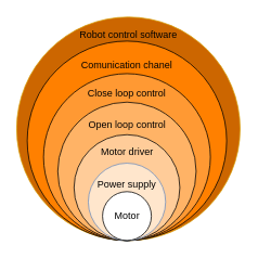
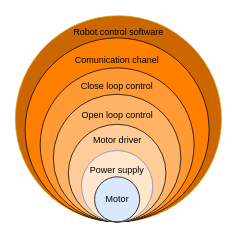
  <mxCell id="0" />
  <mxCell id="1" parent="0" />
  <mxCell id="2" value="Robot control software&lt;br&gt;&lt;div&gt;&lt;br&gt;&lt;/div&gt;&lt;div&gt;&lt;br&gt;&lt;/div&gt;&lt;div&gt;&lt;br&gt;&lt;/div&gt;&lt;div&gt;&lt;br&gt;&lt;/div&gt;&lt;div&gt;&lt;br&gt;&lt;/div&gt;&lt;div&gt;&lt;br&gt;&lt;/div&gt;&lt;div&gt;&lt;br&gt;&lt;/div&gt;&lt;div&gt;&lt;br&gt;&lt;/div&gt;&lt;div&gt;&lt;br&gt;&lt;/div&gt;&lt;div&gt;&lt;br&gt;&lt;/div&gt;&lt;div&gt;&lt;br&gt;&lt;/div&gt;&lt;div&gt;&lt;br&gt;&lt;/div&gt;&lt;div&gt;&lt;br&gt;&lt;/div&gt;&lt;div&gt;&lt;br&gt;&lt;/div&gt;&lt;div&gt;&lt;br&gt;&lt;/div&gt;&lt;div&gt;&lt;br&gt;&lt;/div&gt;" style="ellipse;whiteSpace=wrap;html=1;aspect=fixed;fillColor=#CC6600;strokeColor=#d79b00;" vertex="1" parent="1"><mxGeometry x="20" y="20.5" width="274.5" height="274.5" as="geometry" /></mxCell>
  <mxCell id="3" value="Comunication chanel&lt;br&gt;&lt;div&gt;&lt;br&gt;&lt;/div&gt;&lt;div&gt;&lt;br&gt;&lt;/div&gt;&lt;div&gt;&lt;br&gt;&lt;/div&gt;&lt;div&gt;&lt;br&gt;&lt;/div&gt;&lt;div&gt;&lt;br&gt;&lt;/div&gt;&lt;div&gt;&lt;br&gt;&lt;/div&gt;&lt;div&gt;&lt;br&gt;&lt;/div&gt;&lt;div&gt;&lt;br&gt;&lt;/div&gt;&lt;div&gt;&lt;br&gt;&lt;/div&gt;&lt;div&gt;&lt;br&gt;&lt;/div&gt;&lt;div&gt;&lt;br&gt;&lt;/div&gt;&lt;div&gt;&lt;br&gt;&lt;/div&gt;&lt;div&gt;&lt;br&gt;&lt;/div&gt;" style="ellipse;whiteSpace=wrap;html=1;aspect=fixed;fillColor=#FF8000;" vertex="1" parent="1"><mxGeometry x="33" y="50" width="245" height="245" as="geometry" /></mxCell>
  <mxCell id="4" value="Close&lt;span style=&quot;background-color: initial;&quot;&gt;&amp;nbsp;loop control&lt;/span&gt;&lt;div&gt;&lt;div&gt;&lt;br&gt;&lt;/div&gt;&lt;div&gt;&lt;br&gt;&lt;/div&gt;&lt;div&gt;&lt;br&gt;&lt;/div&gt;&lt;div&gt;&lt;br&gt;&lt;/div&gt;&lt;div&gt;&lt;br&gt;&lt;/div&gt;&lt;div&gt;&lt;br&gt;&lt;/div&gt;&lt;div&gt;&lt;br&gt;&lt;/div&gt;&lt;div&gt;&lt;br&gt;&lt;/div&gt;&lt;div&gt;&lt;br&gt;&lt;/div&gt;&lt;div&gt;&lt;br&gt;&lt;/div&gt;&lt;div&gt;&lt;br&gt;&lt;/div&gt;&lt;/div&gt;" style="ellipse;whiteSpace=wrap;html=1;aspect=fixed;fillColor=#FF9933;" vertex="1" parent="1"><mxGeometry x="53" y="90" width="205" height="205" as="geometry" /></mxCell>
  <mxCell id="5" value="Open loop control&lt;div&gt;&lt;br&gt;&lt;/div&gt;&lt;div&gt;&lt;br&gt;&lt;/div&gt;&lt;div&gt;&lt;br&gt;&lt;/div&gt;&lt;div&gt;&lt;br&gt;&lt;/div&gt;&lt;div&gt;&lt;br&gt;&lt;/div&gt;&lt;div&gt;&lt;br&gt;&lt;/div&gt;&lt;div&gt;&lt;br&gt;&lt;/div&gt;&lt;div&gt;&lt;br&gt;&lt;/div&gt;" style="ellipse;whiteSpace=wrap;html=1;aspect=fixed;fillColor=#FFB366;" vertex="1" parent="1"><mxGeometry x="70.5" y="125" width="170" height="170" as="geometry" /></mxCell>
  <mxCell id="6" value="Motor driver&lt;div&gt;&lt;br&gt;&lt;/div&gt;&lt;div&gt;&lt;br&gt;&lt;/div&gt;&lt;div&gt;&lt;br&gt;&lt;/div&gt;&lt;div&gt;&lt;br&gt;&lt;/div&gt;&lt;div&gt;&lt;br&gt;&lt;/div&gt;&lt;div&gt;&lt;br&gt;&lt;/div&gt;" style="ellipse;whiteSpace=wrap;html=1;aspect=fixed;fillColor=#FFCC99;" vertex="1" parent="1"><mxGeometry x="90.5" y="165" width="130" height="130" as="geometry" /></mxCell>
  <mxCell id="7" value="Power supply&lt;div&gt;&lt;br&gt;&lt;/div&gt;&lt;div&gt;&lt;br&gt;&lt;/div&gt;&lt;div&gt;&lt;br&gt;&lt;/div&gt;" style="ellipse;whiteSpace=wrap;html=1;aspect=fixed;fillColor=#FFE6CC;strokeColor=#6c8ebf;" vertex="1" parent="1"><mxGeometry x="108" y="200" width="95" height="95" as="geometry" /></mxCell>
- <mxCell id="8" value="Motor" style="ellipse;whiteSpace=wrap;html=1;aspect=fixed;" vertex="1" parent="1"><mxGeometry x="125.5" y="235" width="60" height="60" as="geometry" /></mxCell>
+ <mxCell id="8" value="Motor" style="ellipse;whiteSpace=wrap;html=1;aspect=fixed;fillColor=#dae8fc;" vertex="1" parent="1"><mxGeometry x="125.5" y="235" width="60" height="60" as="geometry" /></mxCell>
